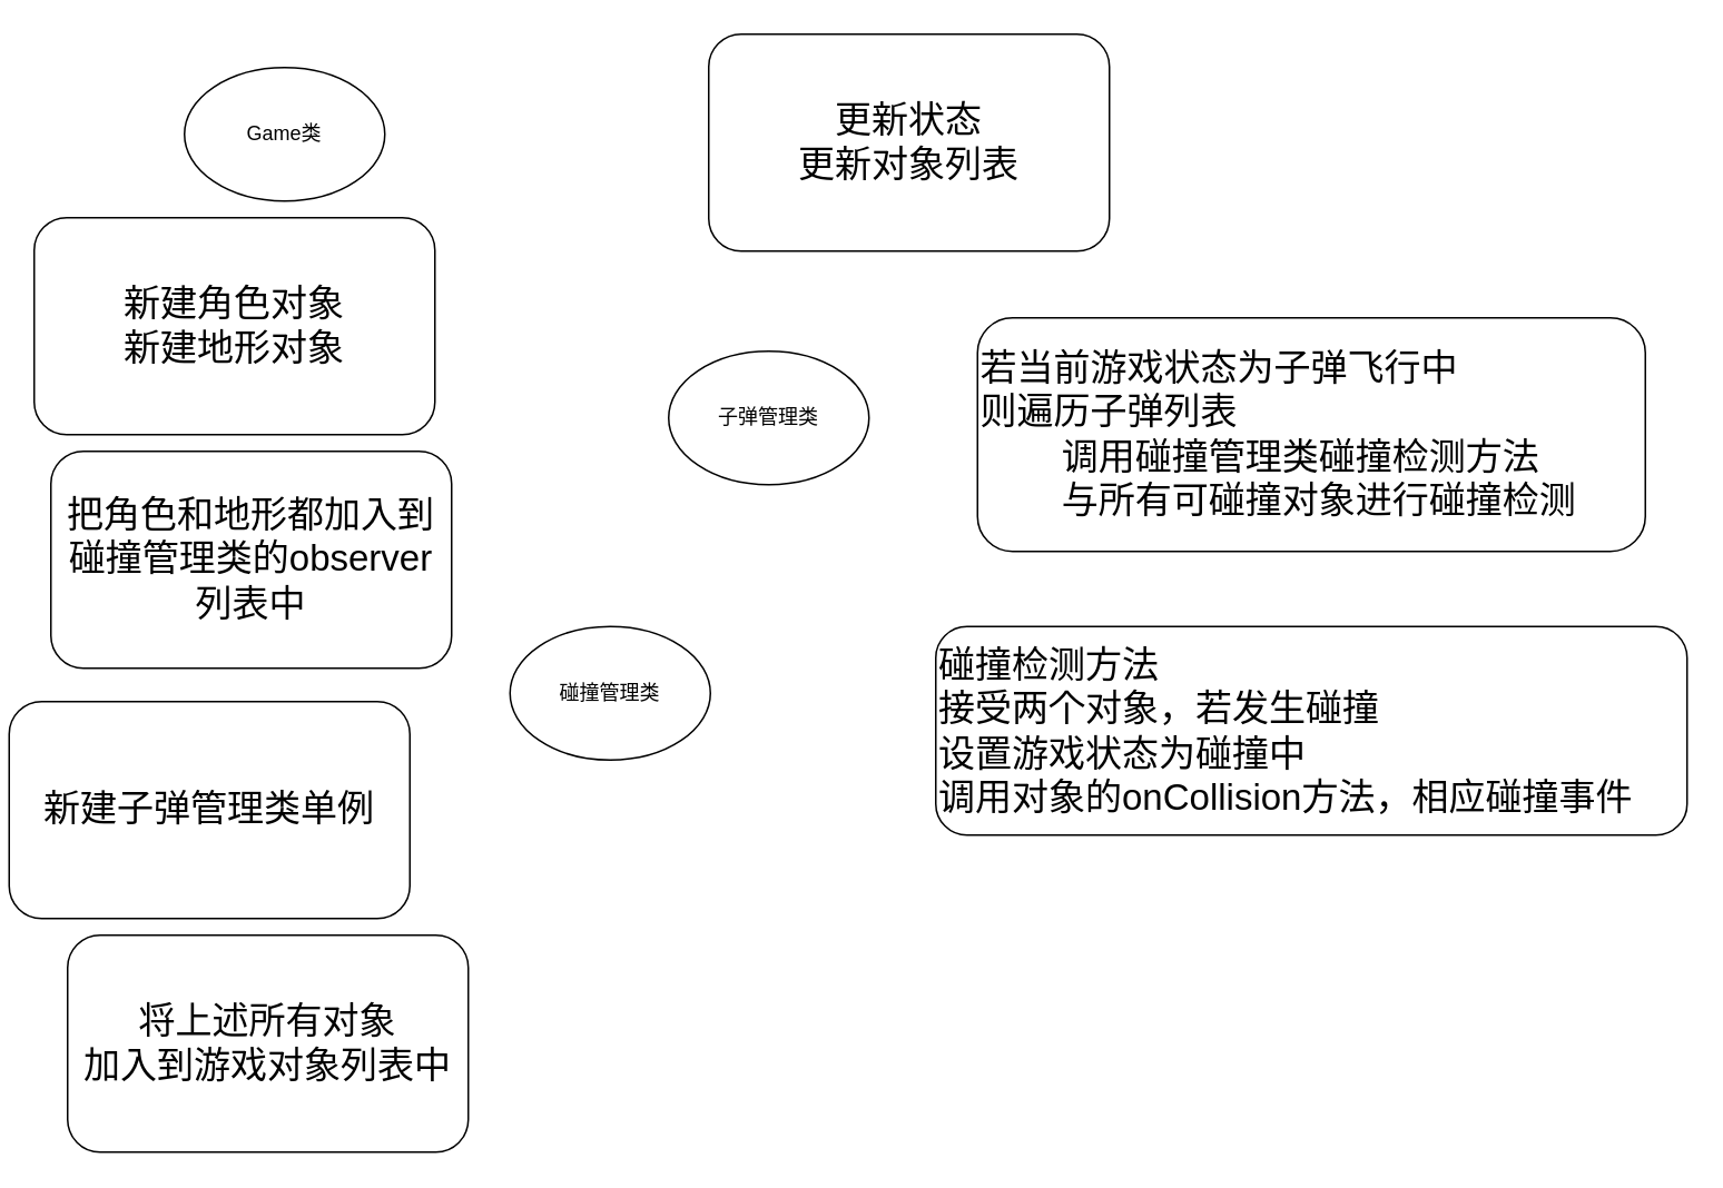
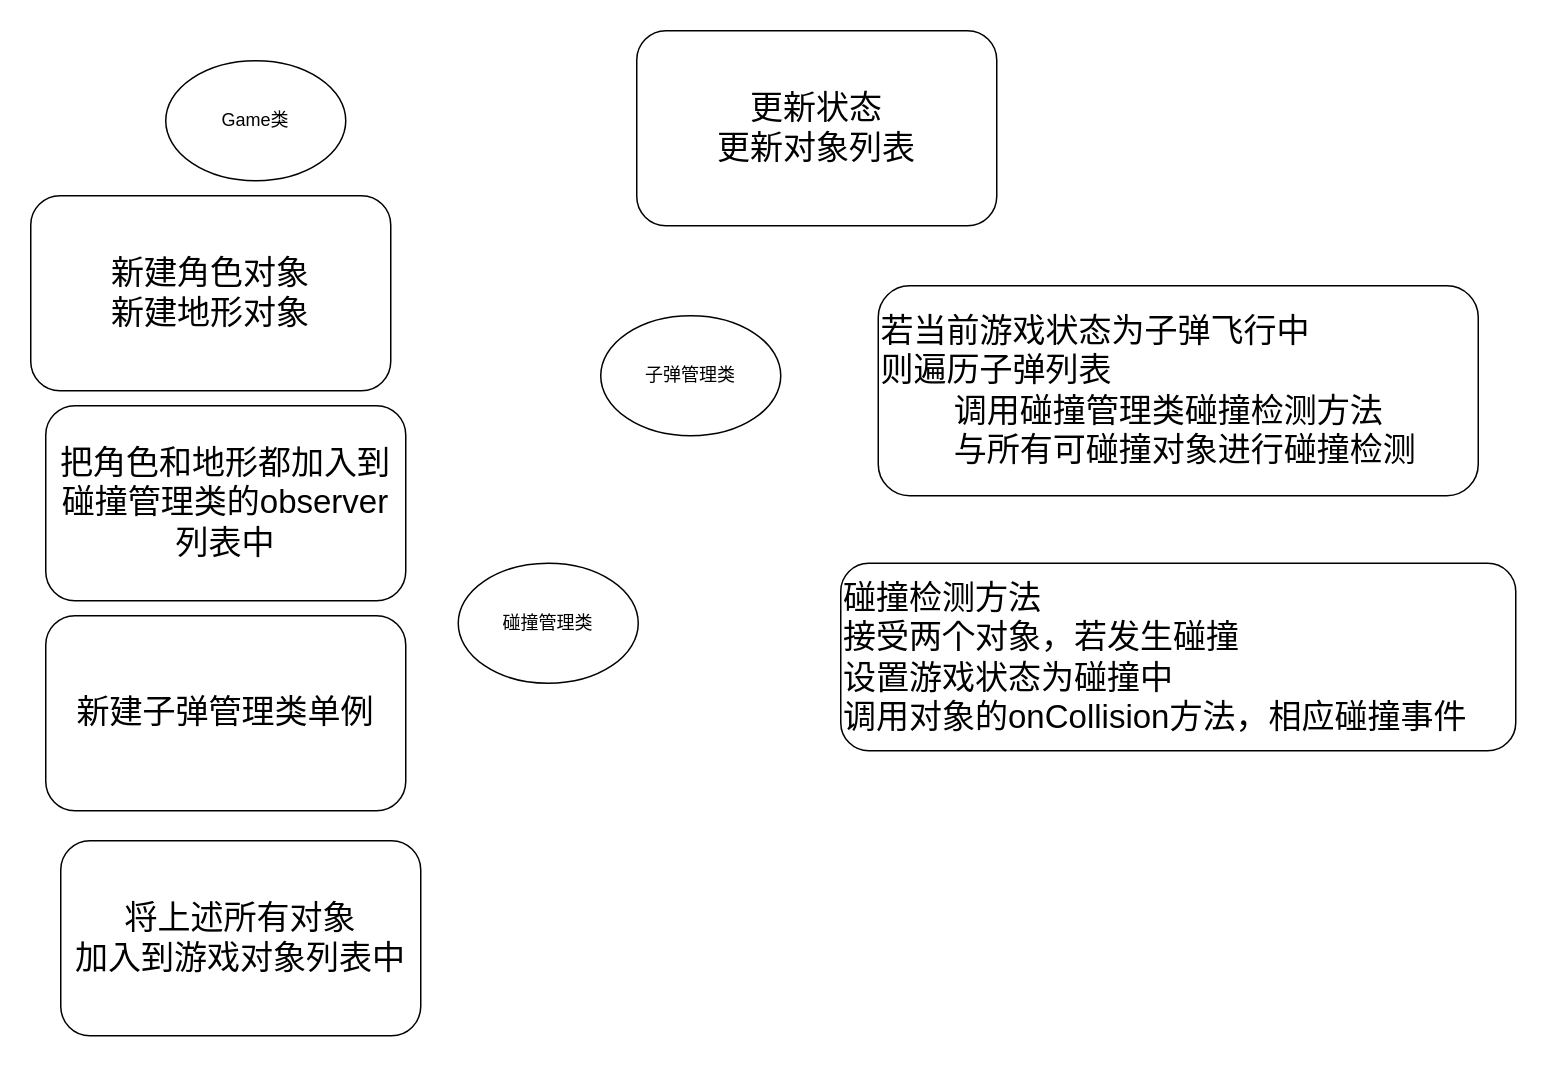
  <mxCell id="0" />
  <mxCell id="1" parent="0" />
  <mxCell id="2" value="子弹管理类" style="ellipse;whiteSpace=wrap;html=1;" vertex="1" parent="1"><mxGeometry x="400" y="210" width="120" height="80" as="geometry" /></mxCell>
  <mxCell id="3" value="碰撞管理类" style="ellipse;whiteSpace=wrap;html=1;" vertex="1" parent="1"><mxGeometry x="305" y="375" width="120" height="80" as="geometry" /></mxCell>
  <mxCell id="4" value="Game类" style="ellipse;whiteSpace=wrap;html=1;" vertex="1" parent="1"><mxGeometry x="110" y="40" width="120" height="80" as="geometry" /></mxCell>
  <mxCell id="5" value="碰撞检测方法&lt;div style=&quot;font-size: 22px;&quot;&gt;接受两个对象，若发生碰撞&lt;/div&gt;&lt;div style=&quot;font-size: 22px;&quot;&gt;设置游戏状态为碰撞中&lt;/div&gt;&lt;div style=&quot;font-size: 22px;&quot;&gt;调用对象的onCollision方法，相应碰撞事件&lt;/div&gt;" style="rounded=1;whiteSpace=wrap;html=1;fontSize=22;align=left;" vertex="1" parent="1"><mxGeometry x="560" y="375" width="450" height="125" as="geometry" /></mxCell>
  <mxCell id="6" value="把角色和地形都加入到碰撞管理类的observer列表中" style="rounded=1;whiteSpace=wrap;html=1;fontSize=22;" vertex="1" parent="1"><mxGeometry x="30" y="270" width="240" height="130" as="geometry" /></mxCell>
  <mxCell id="7" value="更新状态&lt;div&gt;更新对象列表&lt;/div&gt;" style="rounded=1;whiteSpace=wrap;html=1;fontSize=22;" vertex="1" parent="1"><mxGeometry x="424" width="240" height="130" as="geometry" y="20" /></mxCell>
  <mxCell id="8" value="&lt;div&gt;新建角色对象&lt;/div&gt;&lt;div&gt;新建地形对象&lt;/div&gt;" style="rounded=1;whiteSpace=wrap;html=1;fontSize=22;" vertex="1" parent="1"><mxGeometry x="20" y="130" width="240" height="130" as="geometry" /></mxCell>
- <mxCell id="9" value="新建子弹管理类单例" style="rounded=1;whiteSpace=wrap;html=1;fontSize=22;" vertex="1" parent="1"><mxGeometry x="5" y="420" width="240" height="130" as="geometry" /></mxCell>
+ <mxCell id="9" value="新建子弹管理类单例" style="rounded=1;whiteSpace=wrap;html=1;fontSize=22;" vertex="1" parent="1"><mxGeometry x="30" y="410" width="240" height="130" as="geometry" /></mxCell>
  <mxCell id="10" value="将上述所有对象&lt;div&gt;加入到游戏对象列表中&lt;/div&gt;" style="rounded=1;whiteSpace=wrap;html=1;fontSize=22;" vertex="1" parent="1"><mxGeometry x="40" y="560" width="240" height="130" as="geometry" /></mxCell>
  <mxCell id="11" value="若当前游戏状态为子弹飞行中&lt;div&gt;则遍历子弹列表&lt;/div&gt;&lt;div&gt;&lt;span style=&quot;white-space: pre;&quot;&gt;&#09;&lt;/span&gt;调用碰撞管理类碰撞检测方法&lt;/div&gt;&lt;div&gt;&lt;span style=&quot;white-space: pre;&quot;&gt;&#09;&lt;/span&gt;与所有可碰撞对象进行碰撞检测&lt;/div&gt;" style="rounded=1;whiteSpace=wrap;html=1;fontSize=22;align=left;" vertex="1" parent="1"><mxGeometry x="585" y="190" width="400" height="140" as="geometry" /></mxCell>
